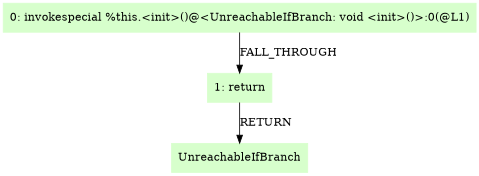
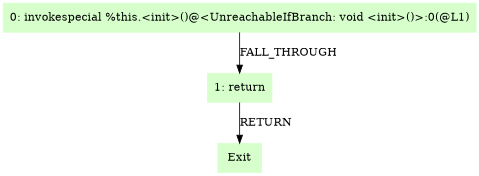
  digraph {
    node [color=".3 .2 1.0" shape=box style=filled]
    "0: invokespecial %this.<init>()@<UnreachableIfBranch: void <init>()>:0(@L1)"
    "1: return"
-   Exit [label=UnreachableIfBranch]
+   Exit
    "0: invokespecial %this.<init>()@<UnreachableIfBranch: void <init>()>:0(@L1)" -> "1: return" [label=FALL_THROUGH]
    "1: return" -> Exit [label=RETURN]
  }
